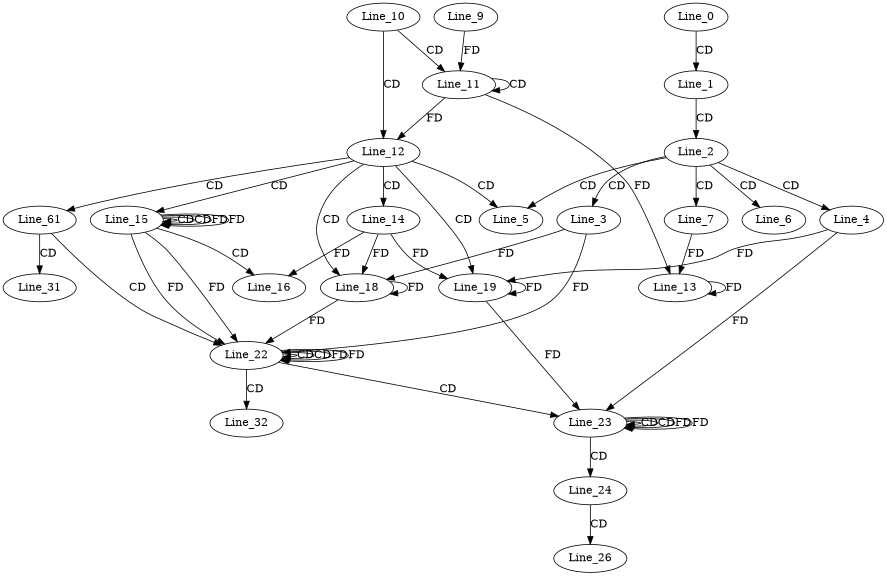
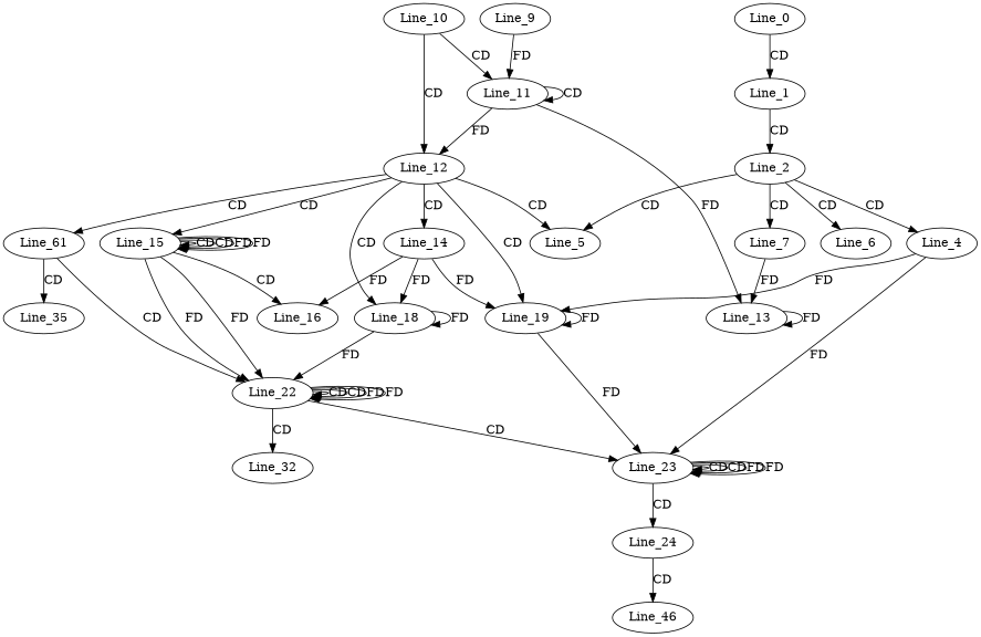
  digraph {
    Line_0
    Line_1
    Line_2
-   Line_3
    Line_4
    Line_5
    Line_6
    Line_7
    Line_18
    Line_22
    Line_19
    Line_23
    Line_13
    Line_32
    Line_24
    Line_10
    Line_11
    Line_12
    Line_14
    Line_15
    n21 [label=Line_61]
    Line_9
    Line_16
-   Line_35 [label=Line_31]
-   Line_26
+   Line_35
+   Line_26 [label=Line_46]
    Line_0 -> Line_1 [label=CD]
    Line_1 -> Line_2 [label=CD]
-   Line_2 -> Line_3 [label=CD]
    Line_2 -> Line_4 [label=CD]
    Line_2 -> Line_5 [label=CD]
    Line_2 -> Line_6 [label=CD]
    Line_2 -> Line_7 [label=CD]
-   Line_3 -> Line_18 [label=FD]
-   Line_3 -> Line_22 [label=FD]
    Line_4 -> Line_19 [label=FD]
    Line_4 -> Line_23 [label=FD]
    Line_7 -> Line_13 [label=FD]
    Line_18 -> Line_18 [label=FD]
    Line_18 -> Line_22 [label=FD]
    Line_22 -> Line_22 [label=CD]
    Line_22 -> Line_22 [label=CD]
    Line_22 -> Line_22 [label=FD]
    Line_22 -> Line_22 [label=FD]
    Line_22 -> Line_23 [label=CD]
    Line_22 -> Line_32 [label=CD]
    Line_19 -> Line_19 [label=FD]
    Line_19 -> Line_23 [label=FD]
    Line_23 -> Line_23 [label=CD]
    Line_23 -> Line_23 [label=CD]
    Line_23 -> Line_23 [label=FD]
    Line_23 -> Line_23 [label=FD]
    Line_23 -> Line_24 [label=CD]
    Line_13 -> Line_13 [label=FD]
    Line_24 -> Line_26 [label=CD]
    Line_10 -> Line_11 [label=CD]
    Line_10 -> Line_12 [label=CD]
    Line_11 -> Line_13 [label=FD]
    Line_11 -> Line_11 [label=CD]
    Line_11 -> Line_12 [label=FD]
    Line_12 -> Line_5 [label=CD]
    Line_12 -> Line_18 [label=CD]
    Line_12 -> Line_19 [label=CD]
    Line_12 -> Line_14 [label=CD]
    Line_12 -> Line_15 [label=CD]
    Line_12 -> n21 [label=CD]
    Line_14 -> Line_18 [label=FD]
    Line_14 -> Line_19 [label=FD]
    Line_14 -> Line_16 [label=FD]
    Line_15 -> Line_22 [label=FD]
    Line_15 -> Line_22 [label=FD]
    Line_15 -> Line_15 [label=CD]
    Line_15 -> Line_15 [label=CD]
    Line_15 -> Line_15 [label=FD]
    Line_15 -> Line_15 [label=FD]
    Line_15 -> Line_16 [label=CD]
    n21 -> Line_22 [label=CD]
    n21 -> Line_35 [label=CD]
    Line_9 -> Line_11 [label=FD]
  }
